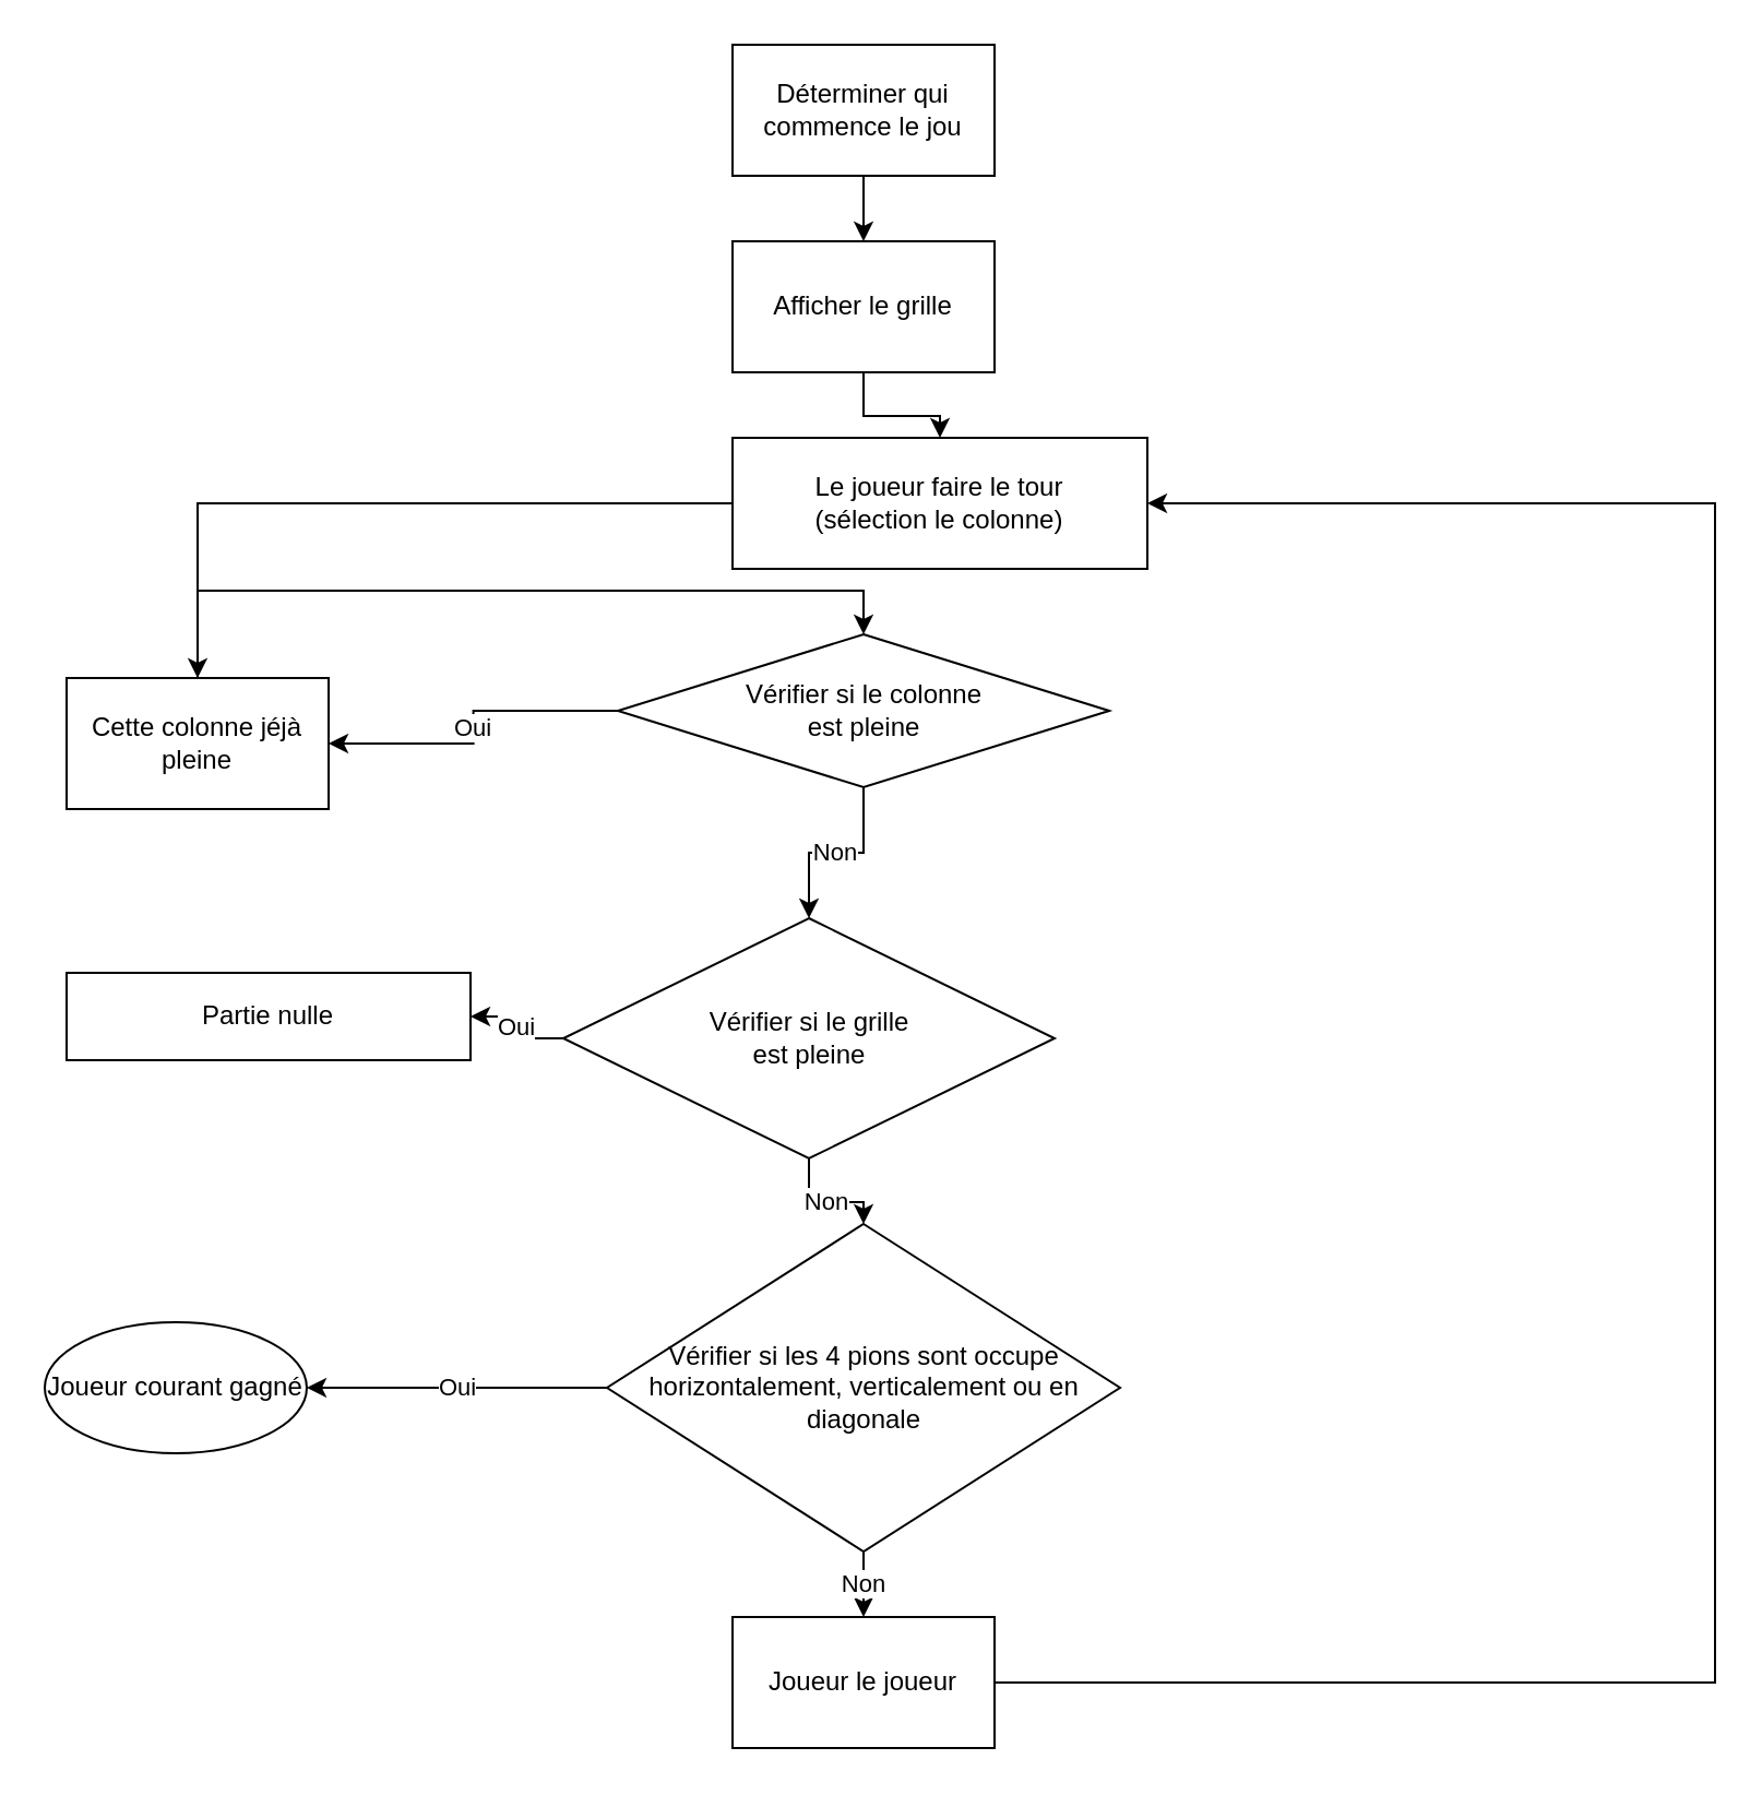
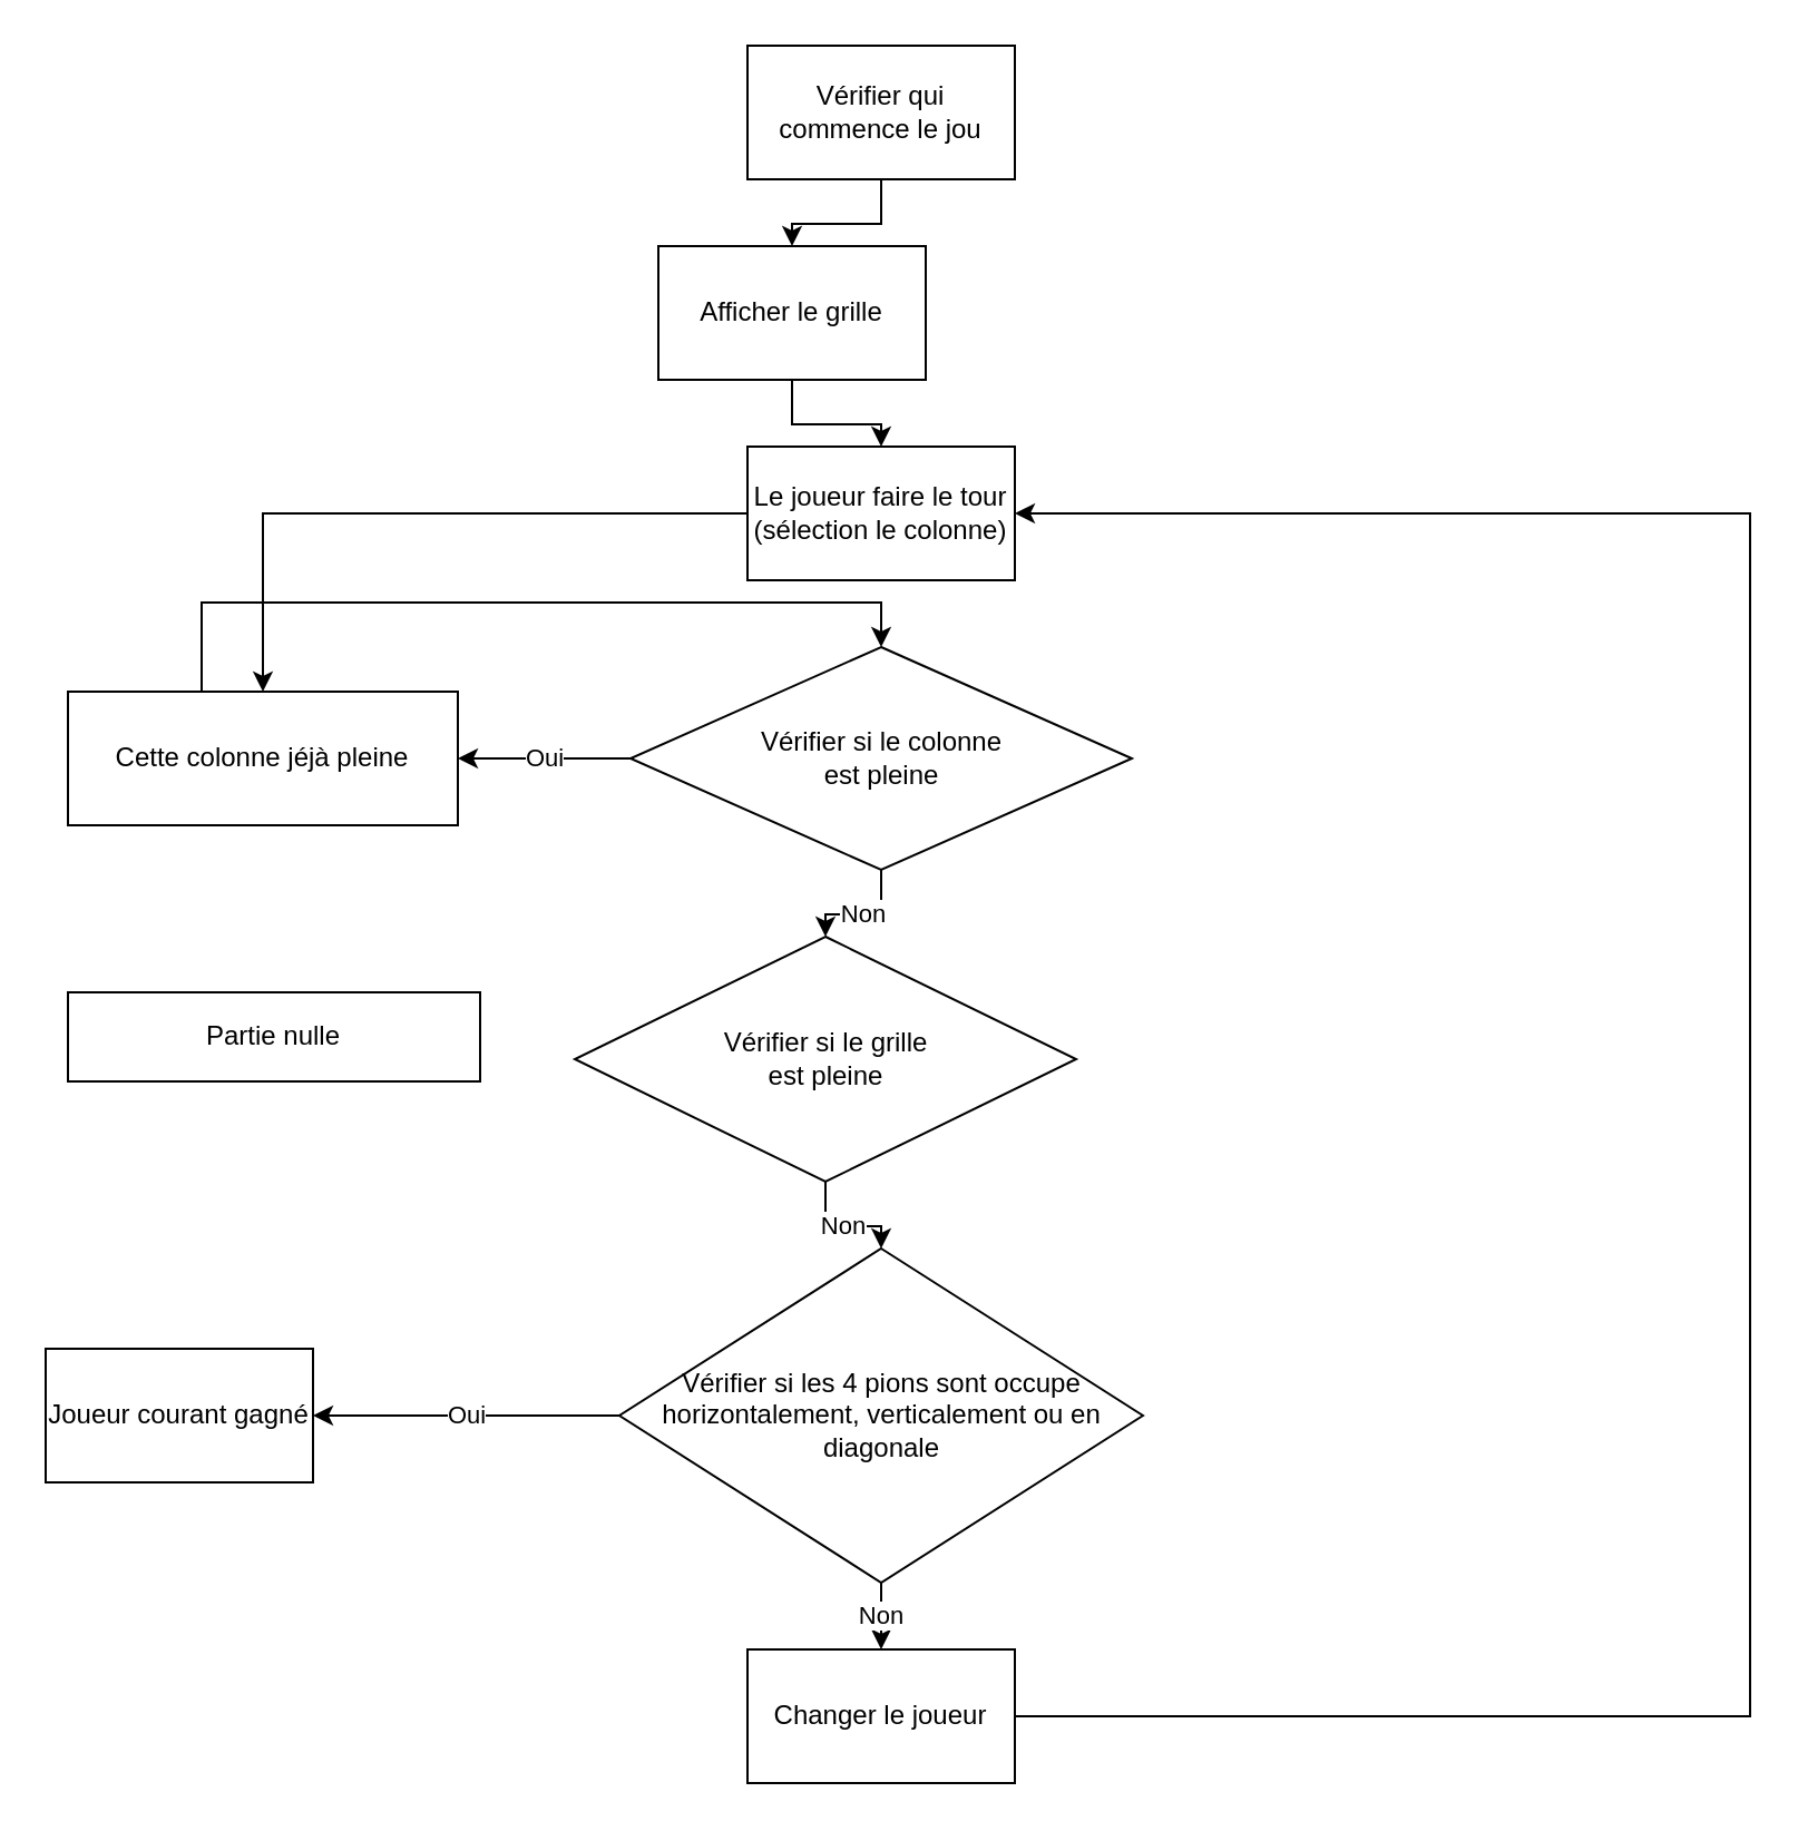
  <mxCell id="0" />
  <mxCell id="1" parent="0" />
  <mxCell id="2" value="" style="edgeStyle=orthogonalEdgeStyle;rounded=0;orthogonalLoop=1;jettySize=auto;html=1;" edge="1" parent="1" source="3" target="5"><mxGeometry relative="1" as="geometry" /></mxCell>
- <mxCell id="3" value="Déterminer qui commence le jou" style="rounded=0;whiteSpace=wrap;html=1;" vertex="1" parent="1"><mxGeometry x="335" y="20" width="120" height="60" as="geometry" /></mxCell>
+ <mxCell id="3" value="Vérifier qui commence le jou" style="rounded=0;whiteSpace=wrap;html=1;" vertex="1" parent="1"><mxGeometry x="335" y="20" width="120" height="60" as="geometry" /></mxCell>
  <mxCell id="4" value="" style="edgeStyle=orthogonalEdgeStyle;rounded=0;orthogonalLoop=1;jettySize=auto;html=1;" edge="1" parent="1" source="5" target="7"><mxGeometry relative="1" as="geometry" /></mxCell>
- <mxCell id="5" value="Afficher le grille" style="rounded=0;whiteSpace=wrap;html=1;" vertex="1" parent="1"><mxGeometry x="335" y="110" width="120" height="60" as="geometry" /></mxCell>
+ <mxCell id="5" value="Afficher le grille" style="rounded=0;whiteSpace=wrap;html=1;" vertex="1" parent="1"><mxGeometry x="295" y="110" width="120" height="60" as="geometry" /></mxCell>
  <mxCell id="6" value="" style="edgeStyle=orthogonalEdgeStyle;rounded=0;orthogonalLoop=1;jettySize=auto;html=1;" edge="1" parent="1" source="7" target="21"><mxGeometry relative="1" as="geometry" /></mxCell>
- <mxCell id="7" value="Le joueur faire le tour&lt;br&gt;(sélection le colonne)" style="rounded=0;whiteSpace=wrap;html=1;" vertex="1" parent="1"><mxGeometry x="335" y="200" width="190" height="60" as="geometry" /></mxCell>
+ <mxCell id="7" value="Le joueur faire le tour&lt;br&gt;(sélection le colonne)" style="rounded=0;whiteSpace=wrap;html=1;" vertex="1" parent="1"><mxGeometry x="335" y="200" width="120" height="60" as="geometry" /></mxCell>
  <mxCell id="8" value="Non" style="edgeStyle=orthogonalEdgeStyle;rounded=0;orthogonalLoop=1;jettySize=auto;html=1;" edge="1" parent="1" source="10" target="16"><mxGeometry relative="1" as="geometry" /></mxCell>
- <mxCell id="9" value="Oui" style="edgeStyle=orthogonalEdgeStyle;rounded=0;orthogonalLoop=1;jettySize=auto;html=1;" edge="1" parent="1" source="10" target="19"><mxGeometry relative="1" as="geometry" /></mxCell>
  <mxCell id="10" value="Vérifier si le grille&lt;br&gt;est pleine" style="rhombus;whiteSpace=wrap;html=1;" vertex="1" parent="1"><mxGeometry x="257.5" y="420" width="225" height="110" as="geometry" /></mxCell>
  <mxCell id="11" value="Non" style="edgeStyle=orthogonalEdgeStyle;rounded=0;orthogonalLoop=1;jettySize=auto;html=1;" edge="1" parent="1" source="13" target="10"><mxGeometry relative="1" as="geometry" /></mxCell>
  <mxCell id="12" value="Oui" style="edgeStyle=orthogonalEdgeStyle;rounded=0;orthogonalLoop=1;jettySize=auto;html=1;" edge="1" parent="1" source="13" target="21"><mxGeometry relative="1" as="geometry" /></mxCell>
- <mxCell id="13" value="Vérifier si le colonne&lt;br&gt;est pleine" style="rhombus;whiteSpace=wrap;html=1;" vertex="1" parent="1"><mxGeometry x="282.5" y="290" width="225" height="70" as="geometry" /></mxCell>
+ <mxCell id="13" value="Vérifier si le colonne&lt;br&gt;est pleine" style="rhombus;whiteSpace=wrap;html=1;" vertex="1" parent="1"><mxGeometry x="282.5" y="290" width="225" height="100" as="geometry" /></mxCell>
  <mxCell id="14" value="Non" style="edgeStyle=orthogonalEdgeStyle;rounded=0;orthogonalLoop=1;jettySize=auto;html=1;" edge="1" parent="1" source="16" target="18"><mxGeometry relative="1" as="geometry" /></mxCell>
  <mxCell id="15" value="Oui" style="edgeStyle=orthogonalEdgeStyle;rounded=0;orthogonalLoop=1;jettySize=auto;html=1;" edge="1" parent="1" source="16" target="22"><mxGeometry relative="1" as="geometry" /></mxCell>
  <mxCell id="16" value="Vérifier si les 4 pions sont occupe horizontalement, verticalement ou en diagonale" style="rhombus;whiteSpace=wrap;html=1;" vertex="1" parent="1"><mxGeometry x="277.5" y="560" width="235" height="150" as="geometry" /></mxCell>
  <mxCell id="17" style="edgeStyle=orthogonalEdgeStyle;rounded=0;orthogonalLoop=1;jettySize=auto;html=1;entryX=1;entryY=0.5;entryDx=0;entryDy=0;" edge="1" parent="1" source="18" target="7"><mxGeometry relative="1" as="geometry"><mxPoint x="705" y="410" as="targetPoint" /><Array as="points"><mxPoint x="785" y="770" /><mxPoint x="785" y="230" /></Array></mxGeometry></mxCell>
- <mxCell id="18" value="Joueur le joueur" style="rounded=0;whiteSpace=wrap;html=1;" vertex="1" parent="1"><mxGeometry x="335" y="740" width="120" height="60" as="geometry" /></mxCell>
+ <mxCell id="18" value="Changer le joueur" style="rounded=0;whiteSpace=wrap;html=1;" vertex="1" parent="1"><mxGeometry x="335" y="740" width="120" height="60" as="geometry" /></mxCell>
  <mxCell id="19" value="Partie nulle" style="whiteSpace=wrap;html=1;" vertex="1" parent="1"><mxGeometry x="30" y="445" width="185" height="40" as="geometry" /></mxCell>
  <mxCell id="20" style="edgeStyle=orthogonalEdgeStyle;rounded=0;orthogonalLoop=1;jettySize=auto;html=1;entryX=0.5;entryY=0;entryDx=0;entryDy=0;" edge="1" parent="1" source="21" target="13"><mxGeometry relative="1" as="geometry"><Array as="points"><mxPoint x="90" y="270" /><mxPoint x="395" y="270" /></Array></mxGeometry></mxCell>
- <mxCell id="21" value="Cette colonne jéjà pleine" style="whiteSpace=wrap;html=1;" vertex="1" parent="1"><mxGeometry x="30" y="310" width="120" height="60" as="geometry" /></mxCell>
- <mxCell id="22" value="Joueur courant gagné" style="ellipse;whiteSpace=wrap;html=1;" vertex="1" parent="1"><mxGeometry x="20" y="605" width="120" height="60" as="geometry" /></mxCell>
+ <mxCell id="21" value="Cette colonne jéjà pleine" style="whiteSpace=wrap;html=1;" vertex="1" parent="1"><mxGeometry x="30" y="310" width="175" height="60" as="geometry" /></mxCell>
+ <mxCell id="22" value="Joueur courant gagné" style="whiteSpace=wrap;html=1;" vertex="1" parent="1"><mxGeometry x="20" y="605" width="120" height="60" as="geometry" /></mxCell>
